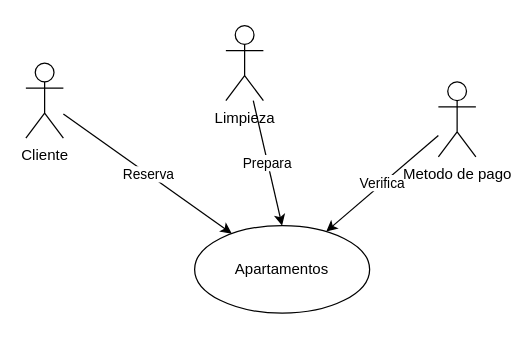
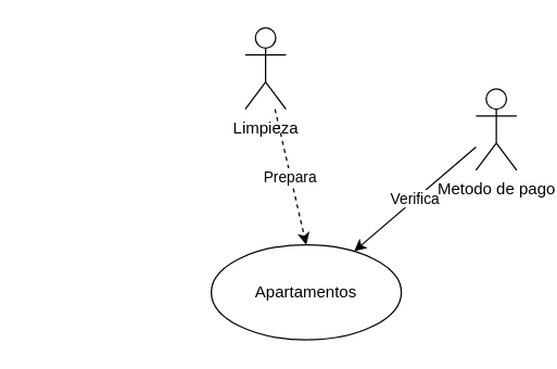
  <mxCell id="0" />
  <mxCell id="1" parent="0" />
  <mxCell id="2" value="Apartamentos" style="ellipse;whiteSpace=wrap;html=1;" vertex="1" parent="1"><mxGeometry x="155" y="180" width="140" height="70" as="geometry" /></mxCell>
- <mxCell id="3" value="Reserva" style="edgeStyle=none;html=1;" edge="1" parent="1" source="4" target="2"><mxGeometry relative="1" as="geometry" /></mxCell>
- <mxCell id="4" value="Cliente&lt;br&gt;" style="shape=umlActor;verticalLabelPosition=bottom;verticalAlign=top;html=1;" vertex="1" parent="1"><mxGeometry x="20" y="50" width="30" height="60" as="geometry" /></mxCell>
- <mxCell id="5" value="Prepara" style="edgeStyle=none;html=1;entryX=0.5;entryY=0;entryDx=0;entryDy=0;" edge="1" parent="1" source="6" target="2"><mxGeometry relative="1" as="geometry" /></mxCell>
+ <mxCell id="5" value="Prepara" style="edgeStyle=none;html=1;entryX=0.5;entryY=0;entryDx=0;entryDy=0;dashed=1;" edge="1" parent="1" source="6" target="2"><mxGeometry relative="1" as="geometry" /></mxCell>
  <mxCell id="6" value="Limpieza&lt;br&gt;" style="shape=umlActor;verticalLabelPosition=bottom;verticalAlign=top;html=1;" vertex="1" parent="1"><mxGeometry x="180" y="20" width="30" height="60" as="geometry" /></mxCell>
  <mxCell id="7" value="Verifica" style="edgeStyle=none;html=1;" edge="1" parent="1" source="8" target="2"><mxGeometry relative="1" as="geometry" /></mxCell>
  <mxCell id="8" value="Metodo de pago&lt;br&gt;" style="shape=umlActor;verticalLabelPosition=bottom;verticalAlign=top;html=1;" vertex="1" parent="1"><mxGeometry x="350" y="65" width="30" height="60" as="geometry" /></mxCell>
